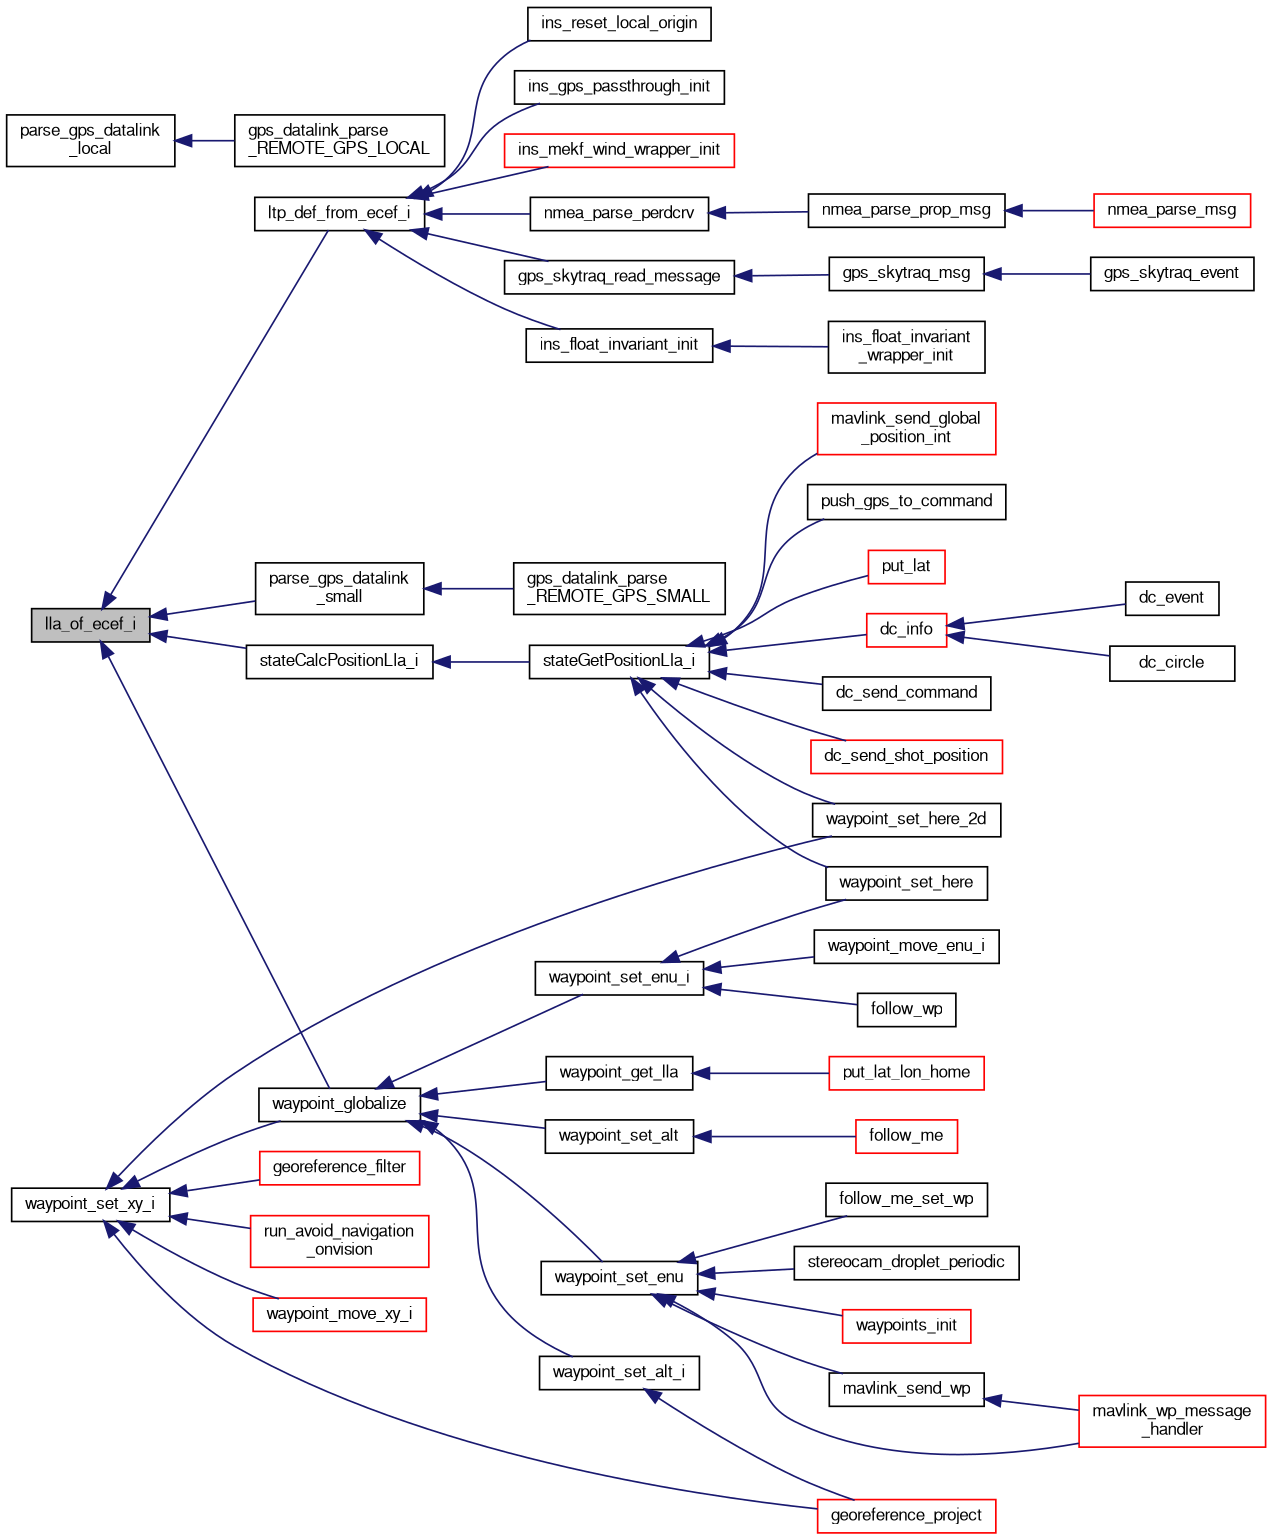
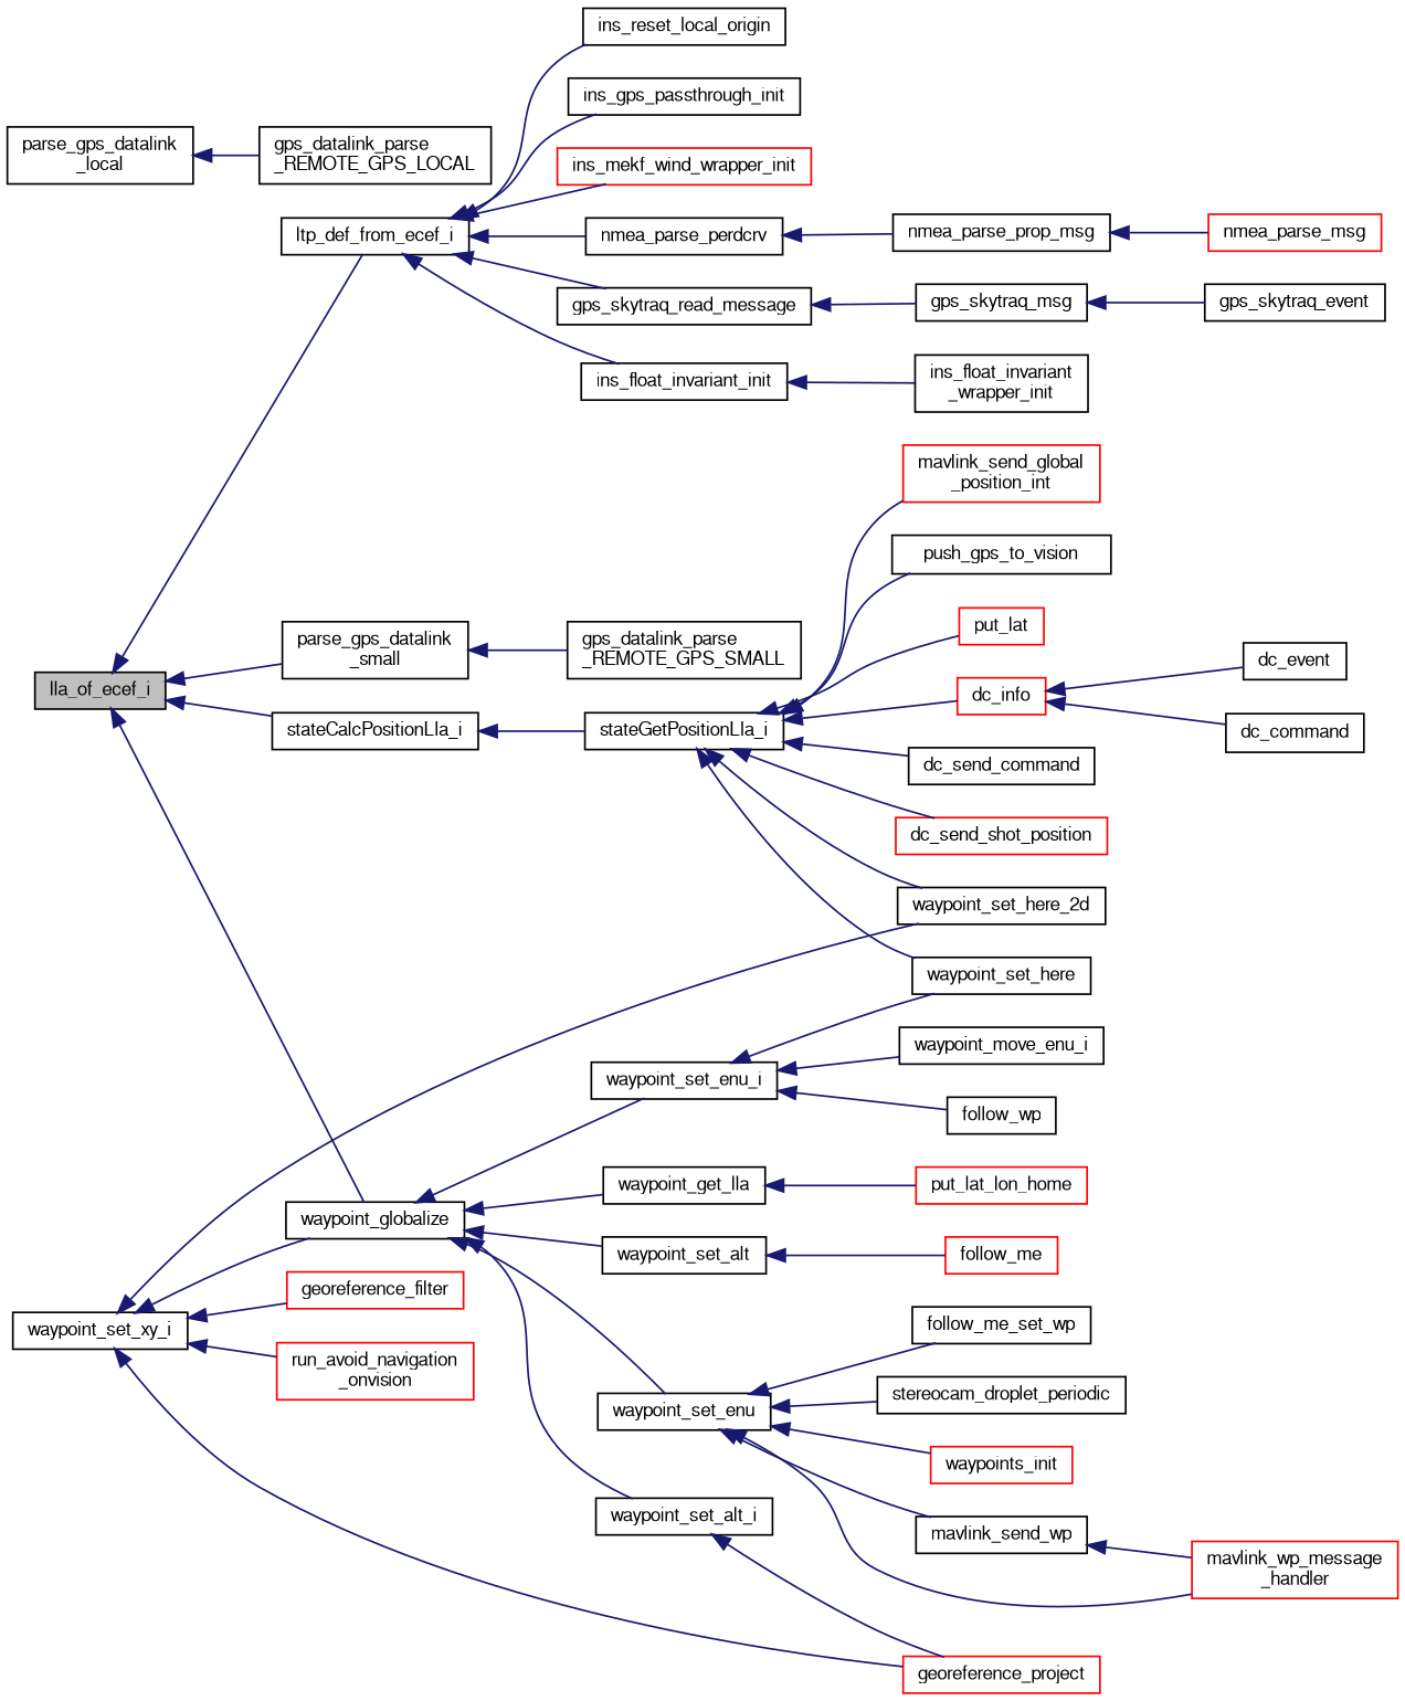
  digraph {
    rankdir=LR
    node [color=black fillcolor=white fontname=FreeSans fontsize=10 shape=record style=filled]
    edge [color=midnightblue dir=back fontname=FreeSans fontsize=10 labelfontname=FreeSans labelfontsize=10 style=solid]
    n1 [fillcolor=grey75 fontcolor=black height=0.2 label=lla_of_ecef_i width=0.4]
    n2 [height=0.2 label=ltp_def_from_ecef_i width=0.4]
    n3 [height=0.2 label="parse_gps_datalink\l_small" width=0.4]
    n4 [height=0.2 label=stateCalcPositionLla_i width=0.4]
    n5 [height=0.2 label=waypoint_globalize width=0.4]
    n6 [height=0.2 label=nmea_parse_perdcrv width=0.4]
    n7 [height=0.2 label=gps_skytraq_read_message width=0.4]
    n8 [height=0.2 label=ins_float_invariant_init width=0.4]
    n9 [height=0.2 label=ins_reset_local_origin width=0.4]
    n10 [height=0.2 label=ins_gps_passthrough_init width=0.4]
    n11 [color=red height=0.2 label=ins_mekf_wind_wrapper_init width=0.4]
    n12 [height=0.2 label="parse_gps_datalink\l_local" width=0.4]
    n13 [height=0.2 label="gps_datalink_parse\l_REMOTE_GPS_LOCAL" width=0.4]
    n14 [height=0.2 label="gps_datalink_parse\l_REMOTE_GPS_SMALL" width=0.4]
    n15 [height=0.2 label=stateGetPositionLla_i width=0.4]
    n16 [height=0.2 label=waypoint_get_lla width=0.4]
    n17 [height=0.2 label=waypoint_set_alt width=0.4]
    n18 [height=0.2 label=waypoint_set_alt_i width=0.4]
    n19 [height=0.2 label=waypoint_set_enu width=0.4]
    n20 [height=0.2 label=waypoint_set_enu_i width=0.4]
    n21 [height=0.2 label=nmea_parse_prop_msg width=0.4]
    n22 [height=0.2 label=gps_skytraq_msg width=0.4]
    n23 [height=0.2 label="ins_float_invariant\l_wrapper_init" width=0.4]
    n24 [color=red height=0.2 label=nmea_parse_msg width=0.4]
    n25 [height=0.2 label=gps_skytraq_event width=0.4]
    n26 [color=red height=0.2 label=dc_info width=0.4]
    n27 [height=0.2 label=dc_send_command width=0.4]
    n28 [color=red height=0.2 label=dc_send_shot_position width=0.4]
    n29 [color=red height=0.2 label="mavlink_send_global\l_position_int" width=0.4]
-   n30 [height=0.2 label=push_gps_to_command width=0.4]
+   n30 [height=0.2 label=push_gps_to_vision width=0.4]
    n31 [color=red height=0.2 label=put_lat width=0.4]
    n32 [height=0.2 label=waypoint_set_here width=0.4]
    n33 [height=0.2 label=waypoint_set_here_2d width=0.4]
-   n34 [height=0.2 label=dc_circle width=0.4]
+   n34 [height=0.2 label=dc_command width=0.4]
    n35 [height=0.2 label=dc_event width=0.4]
    n36 [color=red height=0.2 label=put_lat_lon_home width=0.4]
    n37 [color=red height=0.2 label=follow_me width=0.4]
    n38 [color=red height=0.2 label=georeference_project width=0.4]
    n39 [height=0.2 label=mavlink_send_wp width=0.4]
    n40 [color=red height=0.2 label="mavlink_wp_message\l_handler" width=0.4]
    n41 [height=0.2 label=follow_me_set_wp width=0.4]
    n42 [height=0.2 label=stereocam_droplet_periodic width=0.4]
    n43 [color=red height=0.2 label=waypoints_init width=0.4]
    n44 [height=0.2 label=follow_wp width=0.4]
    n45 [height=0.2 label=waypoint_move_enu_i width=0.4]
    n46 [height=0.2 label=waypoint_set_xy_i width=0.4]
    n47 [color=red height=0.2 label=georeference_filter width=0.4]
    n48 [color=red height=0.2 label="run_avoid_navigation\l_onvision" width=0.4]
-   n49 [color=red height=0.2 label=waypoint_move_xy_i width=0.4]
    n1 -> n2
    n1 -> n3
    n1 -> n4
    n1 -> n5
    n2 -> n6
    n2 -> n7
    n2 -> n8
    n2 -> n9
    n2 -> n10
    n2 -> n11
    n3 -> n14
    n4 -> n15
    n5 -> n16
    n5 -> n17
    n5 -> n18
    n5 -> n19
    n5 -> n20
    n6 -> n21
    n7 -> n22
    n8 -> n23
    n12 -> n13
    n15 -> n26
    n15 -> n27
    n15 -> n28
    n15 -> n29
    n15 -> n30
    n15 -> n31
    n15 -> n32
    n15 -> n33
    n16 -> n36
    n17 -> n37
    n18 -> n38
    n19 -> n39
    n19 -> n40
    n19 -> n41
    n19 -> n42
    n19 -> n43
    n20 -> n32
    n20 -> n44
    n20 -> n45
    n21 -> n24
    n22 -> n25
    n26 -> n34
    n26 -> n35
    n39 -> n40
    n46 -> n5
    n46 -> n33
    n46 -> n38
    n46 -> n47
    n46 -> n48
-   n46 -> n49
  }
